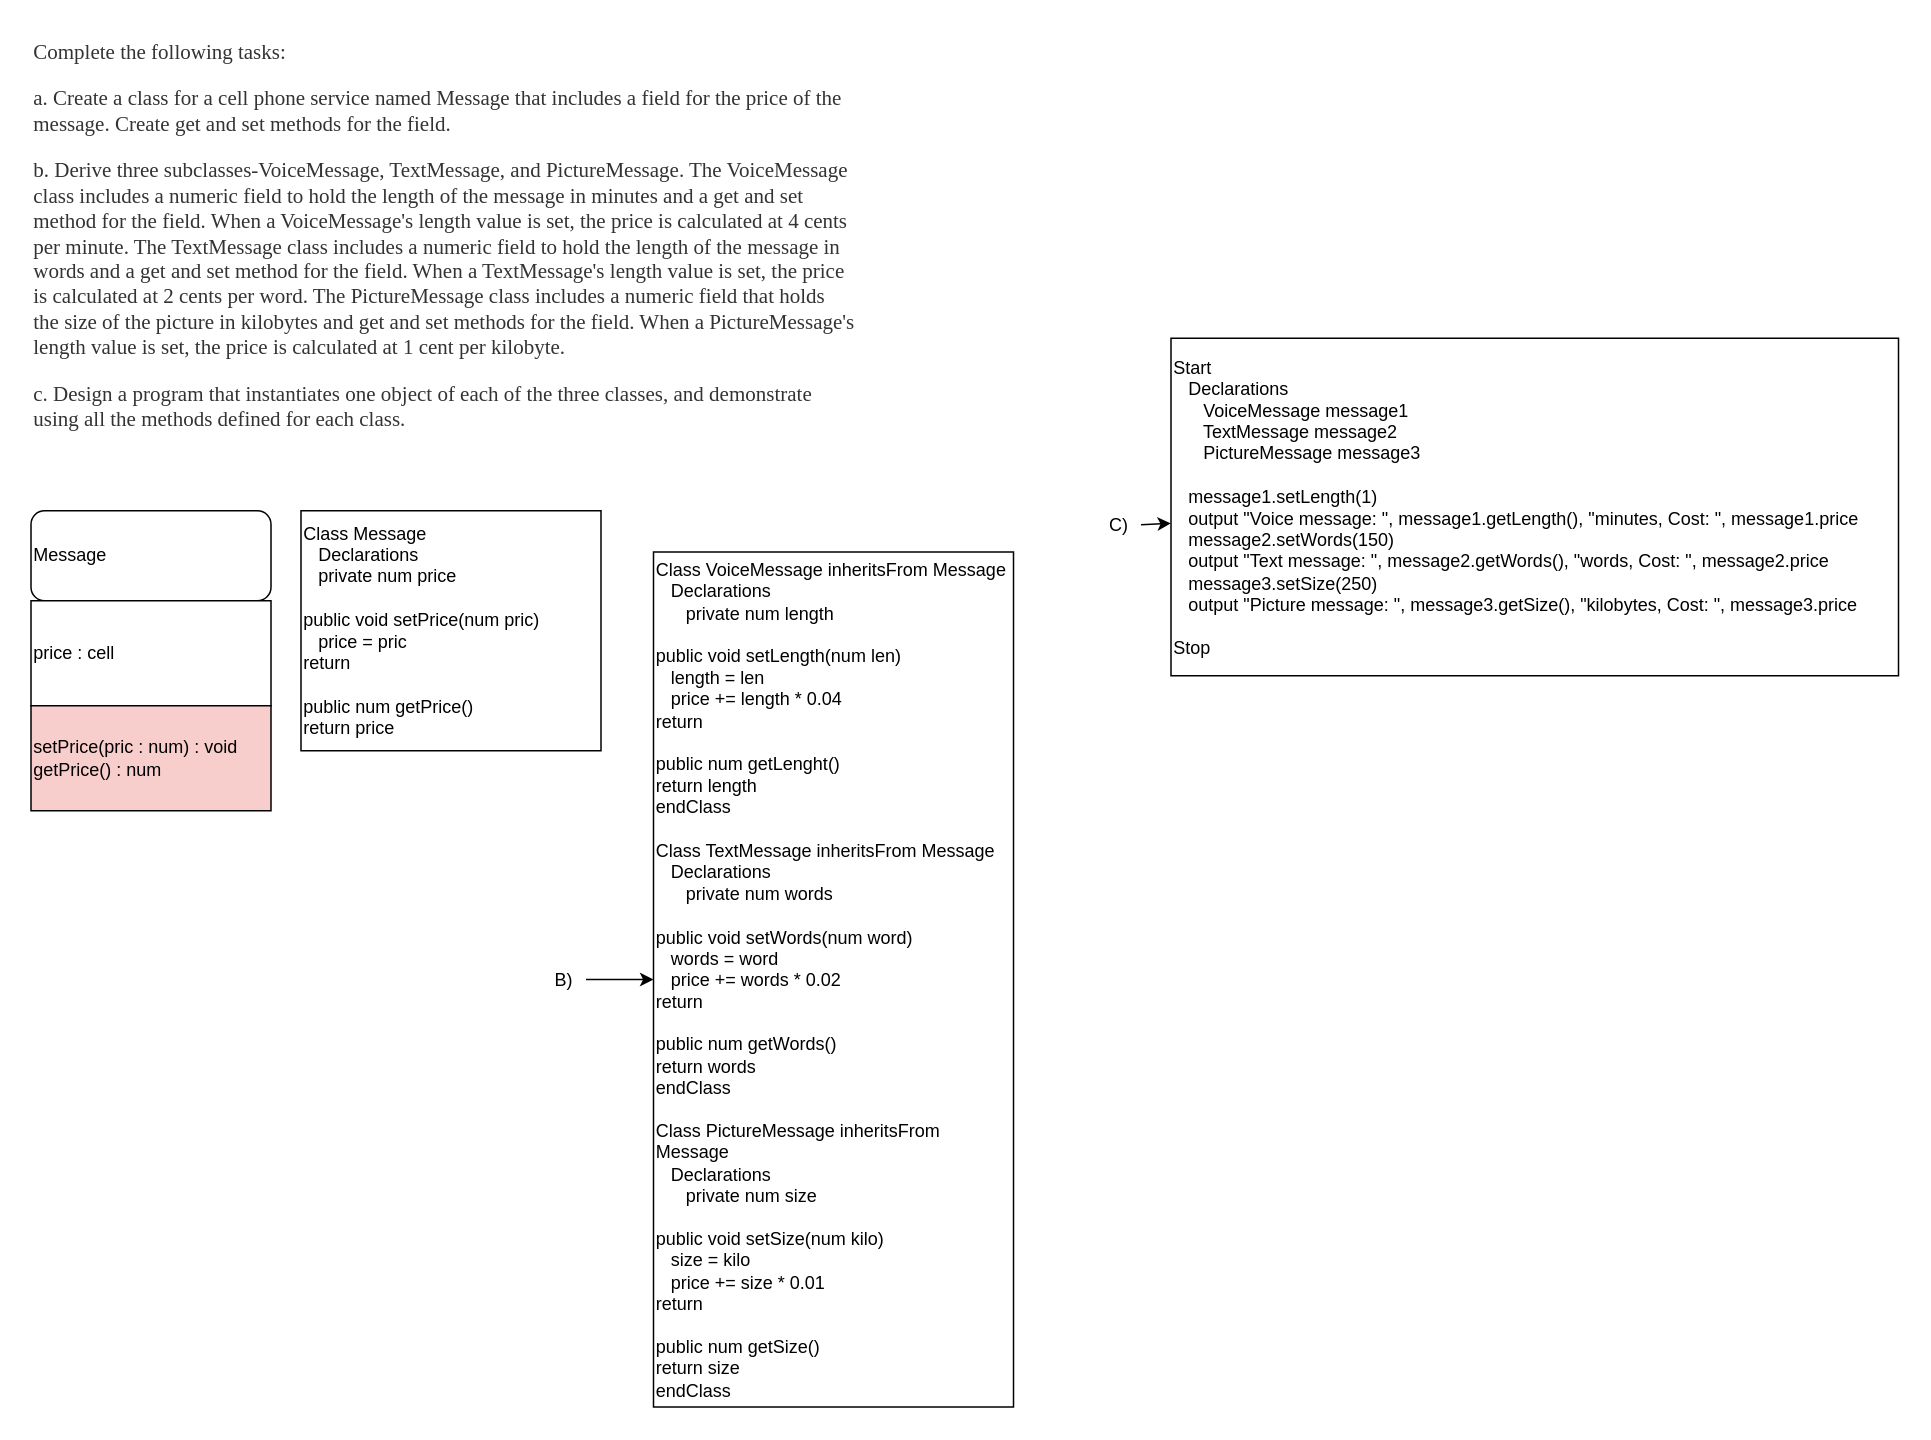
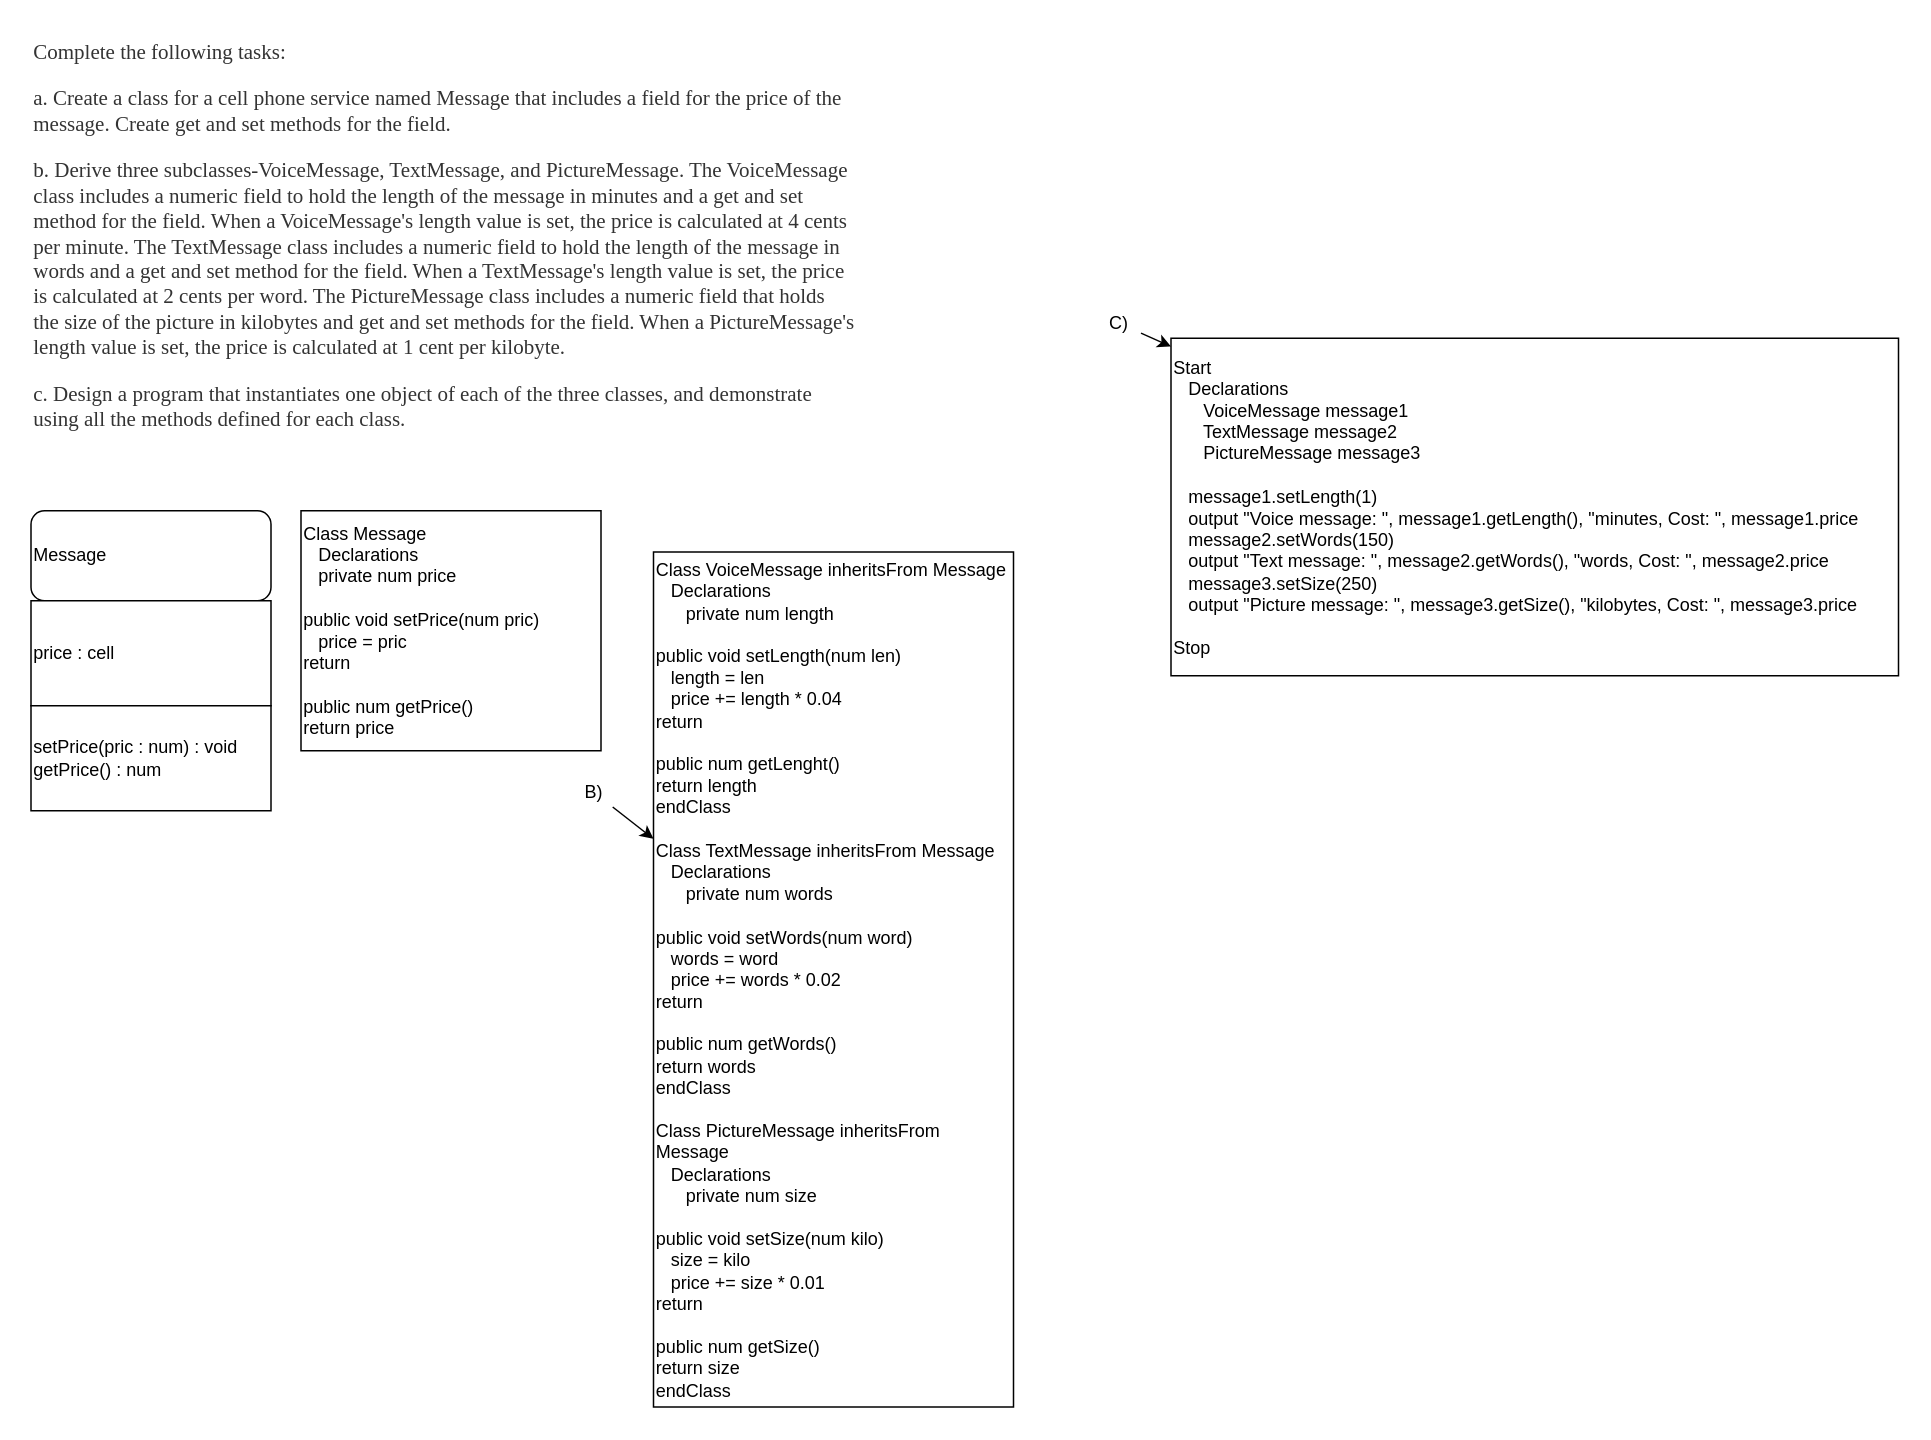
  <mxCell id="0" />
  <mxCell id="1" parent="0" />
  <mxCell id="2" value="&lt;span style=&quot;color: rgb(51, 51, 51); font-family: georgia, times, &amp;quot;times new roman&amp;quot;, serif; font-size: 14px; font-style: normal; font-weight: 400; letter-spacing: normal; text-indent: 0px; text-transform: none; word-spacing: 0px; background-color: rgb(255, 255, 255); display: inline; float: none;&quot;&gt;Complete the following tasks:&lt;/span&gt;&lt;br style=&quot;color: rgb(51, 51, 51); font-family: georgia, times, &amp;quot;times new roman&amp;quot;, serif; font-size: 14px; font-style: normal; font-weight: 400; letter-spacing: normal; text-indent: 0px; text-transform: none; word-spacing: 0px; background-color: rgb(255, 255, 255);&quot;&gt;&lt;br style=&quot;color: rgb(51, 51, 51); font-family: georgia, times, &amp;quot;times new roman&amp;quot;, serif; font-size: 14px; font-style: normal; font-weight: 400; letter-spacing: normal; text-indent: 0px; text-transform: none; word-spacing: 0px; background-color: rgb(255, 255, 255);&quot;&gt;&lt;span style=&quot;color: rgb(51, 51, 51); font-family: georgia, times, &amp;quot;times new roman&amp;quot;, serif; font-size: 14px; font-style: normal; font-weight: 400; letter-spacing: normal; text-indent: 0px; text-transform: none; word-spacing: 0px; background-color: rgb(255, 255, 255); display: inline; float: none;&quot;&gt;a. Create a class for a cell phone service named Message that includes a field for the price of the message. Create get and set methods for the field.&lt;/span&gt;&lt;br style=&quot;color: rgb(51, 51, 51); font-family: georgia, times, &amp;quot;times new roman&amp;quot;, serif; font-size: 14px; font-style: normal; font-weight: 400; letter-spacing: normal; text-indent: 0px; text-transform: none; word-spacing: 0px; background-color: rgb(255, 255, 255);&quot;&gt;&lt;br style=&quot;color: rgb(51, 51, 51); font-family: georgia, times, &amp;quot;times new roman&amp;quot;, serif; font-size: 14px; font-style: normal; font-weight: 400; letter-spacing: normal; text-indent: 0px; text-transform: none; word-spacing: 0px; background-color: rgb(255, 255, 255);&quot;&gt;&lt;span style=&quot;color: rgb(51, 51, 51); font-family: georgia, times, &amp;quot;times new roman&amp;quot;, serif; font-size: 14px; font-style: normal; font-weight: 400; letter-spacing: normal; text-indent: 0px; text-transform: none; word-spacing: 0px; background-color: rgb(255, 255, 255); display: inline; float: none;&quot;&gt;b. Derive three subclasses-VoiceMessage, TextMessage, and PictureMessage. The VoiceMessage class includes a numeric field to hold the length of the message in minutes and a get and set method for the field. When a VoiceMessage's length value is set, the price is calculated at 4 cents per minute. The TextMessage class includes a numeric field to hold the length of the message in words and a get and set method for the field. When a TextMessage's length value is set, the price is calculated at 2 cents per word. The PictureMessage class includes a numeric field that holds the size of the picture in kilobytes and get and set methods for the field. When a PictureMessage's length value is set, the price is calculated at 1 cent per kilobyte.&lt;/span&gt;&lt;br style=&quot;color: rgb(51, 51, 51); font-family: georgia, times, &amp;quot;times new roman&amp;quot;, serif; font-size: 14px; font-style: normal; font-weight: 400; letter-spacing: normal; text-indent: 0px; text-transform: none; word-spacing: 0px; background-color: rgb(255, 255, 255);&quot;&gt;&lt;br style=&quot;color: rgb(51, 51, 51); font-family: georgia, times, &amp;quot;times new roman&amp;quot;, serif; font-size: 14px; font-style: normal; font-weight: 400; letter-spacing: normal; text-indent: 0px; text-transform: none; word-spacing: 0px; background-color: rgb(255, 255, 255);&quot;&gt;&lt;span style=&quot;color: rgb(51, 51, 51); font-family: georgia, times, &amp;quot;times new roman&amp;quot;, serif; font-size: 14px; font-style: normal; font-weight: 400; letter-spacing: normal; text-indent: 0px; text-transform: none; word-spacing: 0px; background-color: rgb(255, 255, 255); display: inline; float: none;&quot;&gt;c. Design a program that instantiates one object of each of the three classes, and demonstrate using all the methods defined for each class.&lt;/span&gt;" style="text;whiteSpace=wrap;html=1;" parent="1" vertex="1"><mxGeometry x="20" y="20" width="550" height="260" as="geometry" /></mxCell>
  <mxCell id="3" value="Class Message&lt;br&gt;&amp;nbsp; &amp;nbsp;Declarations&lt;br&gt;&amp;nbsp; &amp;nbsp;private num price&lt;br&gt;&lt;br&gt;public void setPrice(num pric)&lt;br&gt;&amp;nbsp; &amp;nbsp;price = pric&lt;br&gt;return&lt;br&gt;&lt;br&gt;public num getPrice()&lt;br&gt;return price" style="whiteSpace=wrap;html=1;align=left;" vertex="1" parent="1"><mxGeometry x="200" y="340" width="200" height="160" as="geometry" /></mxCell>
  <mxCell id="4" value="Message" style="whiteSpace=wrap;html=1;align=left;rounded=1;" vertex="1" parent="1"><mxGeometry x="20" y="340" width="160" height="60" as="geometry" /></mxCell>
  <mxCell id="5" value="price : cell" style="whiteSpace=wrap;html=1;align=left;" vertex="1" parent="1"><mxGeometry x="20" y="400" width="160" height="70" as="geometry" /></mxCell>
- <mxCell id="6" value="setPrice(pric : num) : void&lt;br&gt;getPrice() : num" style="whiteSpace=wrap;html=1;align=left;fillColor=#f8cecc;" vertex="1" parent="1"><mxGeometry x="20" y="470" width="160" height="70" as="geometry" /></mxCell>
+ <mxCell id="6" value="setPrice(pric : num) : void&lt;br&gt;getPrice() : num" style="whiteSpace=wrap;html=1;align=left;" vertex="1" parent="1"><mxGeometry x="20" y="470" width="160" height="70" as="geometry" /></mxCell>
  <mxCell id="7" value="" style="edgeStyle=none;html=1;" edge="1" parent="1" source="8" target="9"><mxGeometry relative="1" as="geometry" /></mxCell>
- <mxCell id="8" value="B)" style="text;html=1;align=center;verticalAlign=middle;resizable=0;points=[];autosize=1;strokeColor=none;fillColor=none;" vertex="1" parent="1"><mxGeometry x="360" y="642.5" width="30" height="20" as="geometry" /></mxCell>
+ <mxCell id="8" value="B)" style="text;html=1;align=center;verticalAlign=middle;resizable=0;points=[];autosize=1;strokeColor=none;fillColor=none;" vertex="1" parent="1"><mxGeometry x="380" y="517.5" width="30" height="20" as="geometry" /></mxCell>
  <mxCell id="9" value="Class VoiceMessage inheritsFrom Message&lt;br&gt;&amp;nbsp; &amp;nbsp;Declarations&amp;nbsp;&lt;br&gt;&amp;nbsp; &amp;nbsp; &amp;nbsp; private num length&lt;br&gt;&amp;nbsp; &amp;nbsp; &amp;nbsp; &lt;br&gt;public void setLength(num len)&lt;br&gt;&amp;nbsp; &amp;nbsp;length = len&lt;br&gt;&amp;nbsp; &amp;nbsp;price += length * 0.04&lt;br&gt;return&lt;br&gt;&lt;br&gt;public num getLenght()&lt;br&gt;return length&lt;br&gt;endClass&lt;br&gt;&lt;br&gt;Class TextMessage inheritsFrom Message&lt;br&gt;&amp;nbsp; &amp;nbsp;Declarations&lt;br&gt;&amp;nbsp; &amp;nbsp; &amp;nbsp; private num words&lt;br&gt;&amp;nbsp; &amp;nbsp; &amp;nbsp;&amp;nbsp;&lt;br&gt;public void setWords(num word)&lt;br&gt;&amp;nbsp; &amp;nbsp;words = word&lt;br&gt;&amp;nbsp; &amp;nbsp;price += words * 0.02&lt;br&gt;return&lt;br&gt;&lt;br&gt;public num getWords()&lt;br&gt;return words&lt;br&gt;endClass&lt;br&gt;&lt;br&gt;Class PictureMessage inheritsFrom Message&lt;br&gt;&amp;nbsp; &amp;nbsp;Declarations&lt;br&gt;&amp;nbsp; &amp;nbsp; &amp;nbsp; private num size&lt;br&gt;&lt;br&gt;public void setSize(num kilo)&lt;br&gt;&amp;nbsp; &amp;nbsp;size = kilo&lt;br&gt;&amp;nbsp; &amp;nbsp;price += size * 0.01&lt;br&gt;return&lt;br&gt;&lt;br&gt;public num getSize()&lt;br&gt;return size&lt;br&gt;endClass" style="whiteSpace=wrap;html=1;align=left;" vertex="1" parent="1"><mxGeometry x="435" y="367.5" width="240" height="570" as="geometry" /></mxCell>
  <mxCell id="10" value="" style="edgeStyle=none;html=1;" edge="1" parent="1" source="11" target="12"><mxGeometry relative="1" as="geometry" /></mxCell>
- <mxCell id="11" value="C)" style="text;html=1;align=center;verticalAlign=middle;resizable=0;points=[];autosize=1;strokeColor=none;fillColor=none;" vertex="1" parent="1"><mxGeometry x="730" y="340" width="30" height="20" as="geometry" /></mxCell>
+ <mxCell id="11" value="C)" style="text;html=1;align=center;verticalAlign=middle;resizable=0;points=[];autosize=1;strokeColor=none;fillColor=none;" vertex="1" parent="1"><mxGeometry x="730" y="205" width="30" height="20" as="geometry" /></mxCell>
  <mxCell id="12" value="Start&lt;br&gt;&amp;nbsp; &amp;nbsp;Declarations&lt;br&gt;&amp;nbsp; &amp;nbsp; &amp;nbsp; VoiceMessage message1&lt;br&gt;&amp;nbsp; &amp;nbsp; &amp;nbsp; TextMessage message2&lt;br&gt;&amp;nbsp; &amp;nbsp; &amp;nbsp; PictureMessage message3&lt;br&gt;&lt;br&gt;&amp;nbsp; &amp;nbsp;message1.setLength(1)&lt;br&gt;&amp;nbsp; &amp;nbsp;output &quot;Voice message: &quot;, message1.getLength(), &quot;minutes, Cost: &quot;, message1.price&lt;br&gt;&amp;nbsp; &amp;nbsp;message2.setWords(150)&lt;br&gt;&amp;nbsp; &amp;nbsp;output &quot;Text message: &quot;, message2.getWords(), &quot;words, Cost: &quot;, message2.price&lt;br&gt;&amp;nbsp; &amp;nbsp;message3.setSize(250)&lt;br&gt;&amp;nbsp; &amp;nbsp;output &quot;Picture message: &quot;, message3.getSize(), &quot;kilobytes, Cost: &quot;, message3.price&lt;br&gt;&lt;br&gt;Stop&amp;nbsp;&amp;nbsp;" style="whiteSpace=wrap;html=1;align=left;" vertex="1" parent="1"><mxGeometry x="780" y="225" width="485" height="225" as="geometry" /></mxCell>
